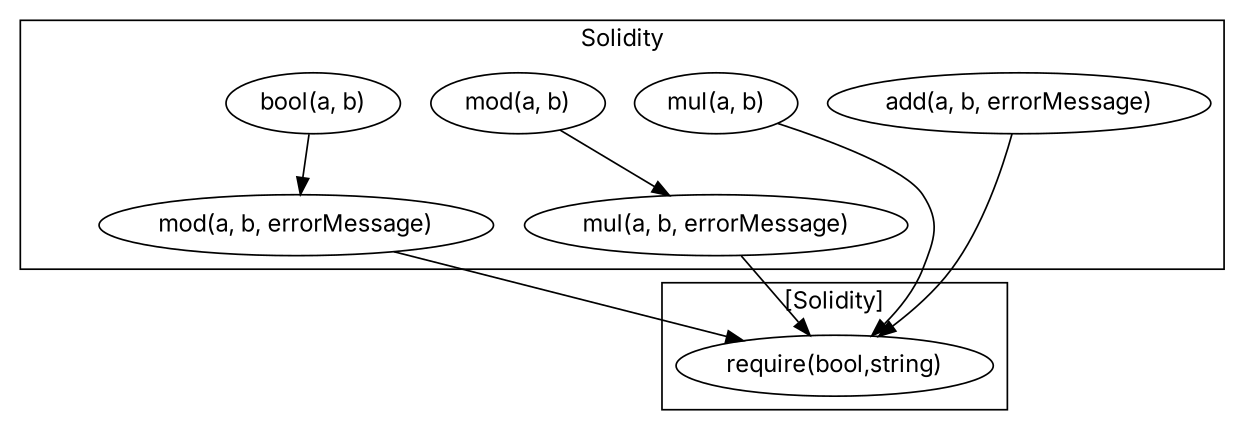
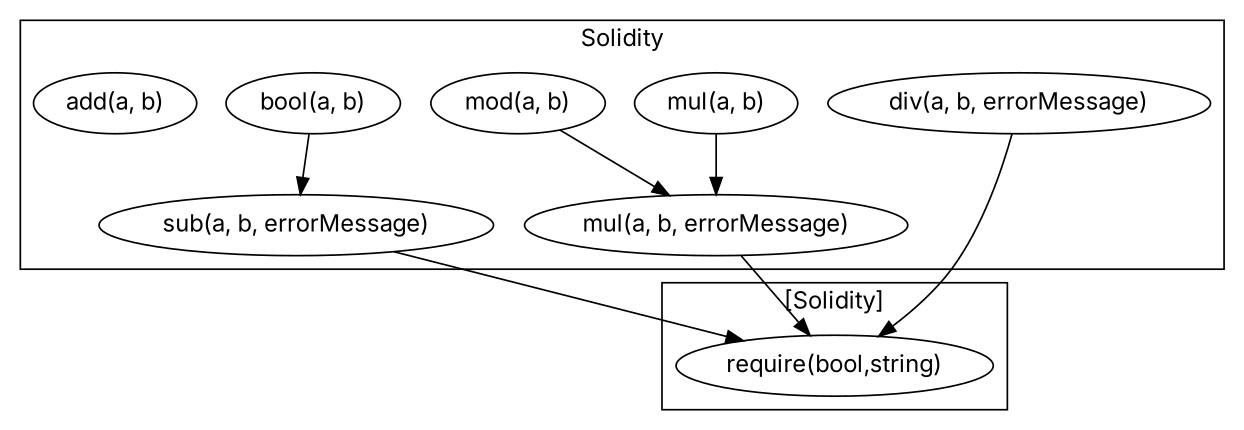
  strict digraph {
    fontname=Inter
    node [fontname=Inter]
    edge [fontname=Inter]
    n1 [label="mod(a, b)"]
    n2 [label="mul(a, b, errorMessage)"]
-   n3 [label="add(a, b, errorMessage)"]
+   n3 [label="div(a, b, errorMessage)"]
    n4 [label="bool(a, b)"]
-   n5 [label="mod(a, b, errorMessage)"]
+   n5 [label="sub(a, b, errorMessage)"]
    n6 [label="mul(a, b)"]
+   n7 [label="add(a, b)"]
    "require(bool,string)"
    subgraph cluster_1 {
      label=Solidity
      n1
      n2
      n3
      n4
      n5
      n6
+     n7
    }
    subgraph cluster_2 {
      label="[Solidity]"
      "require(bool,string)"
    }
    n1 -> n2
    n2 -> "require(bool,string)"
    n3 -> "require(bool,string)"
    n4 -> n5
    n5 -> "require(bool,string)"
-   n6 -> "require(bool,string)"
+   n6 -> n2
  }
